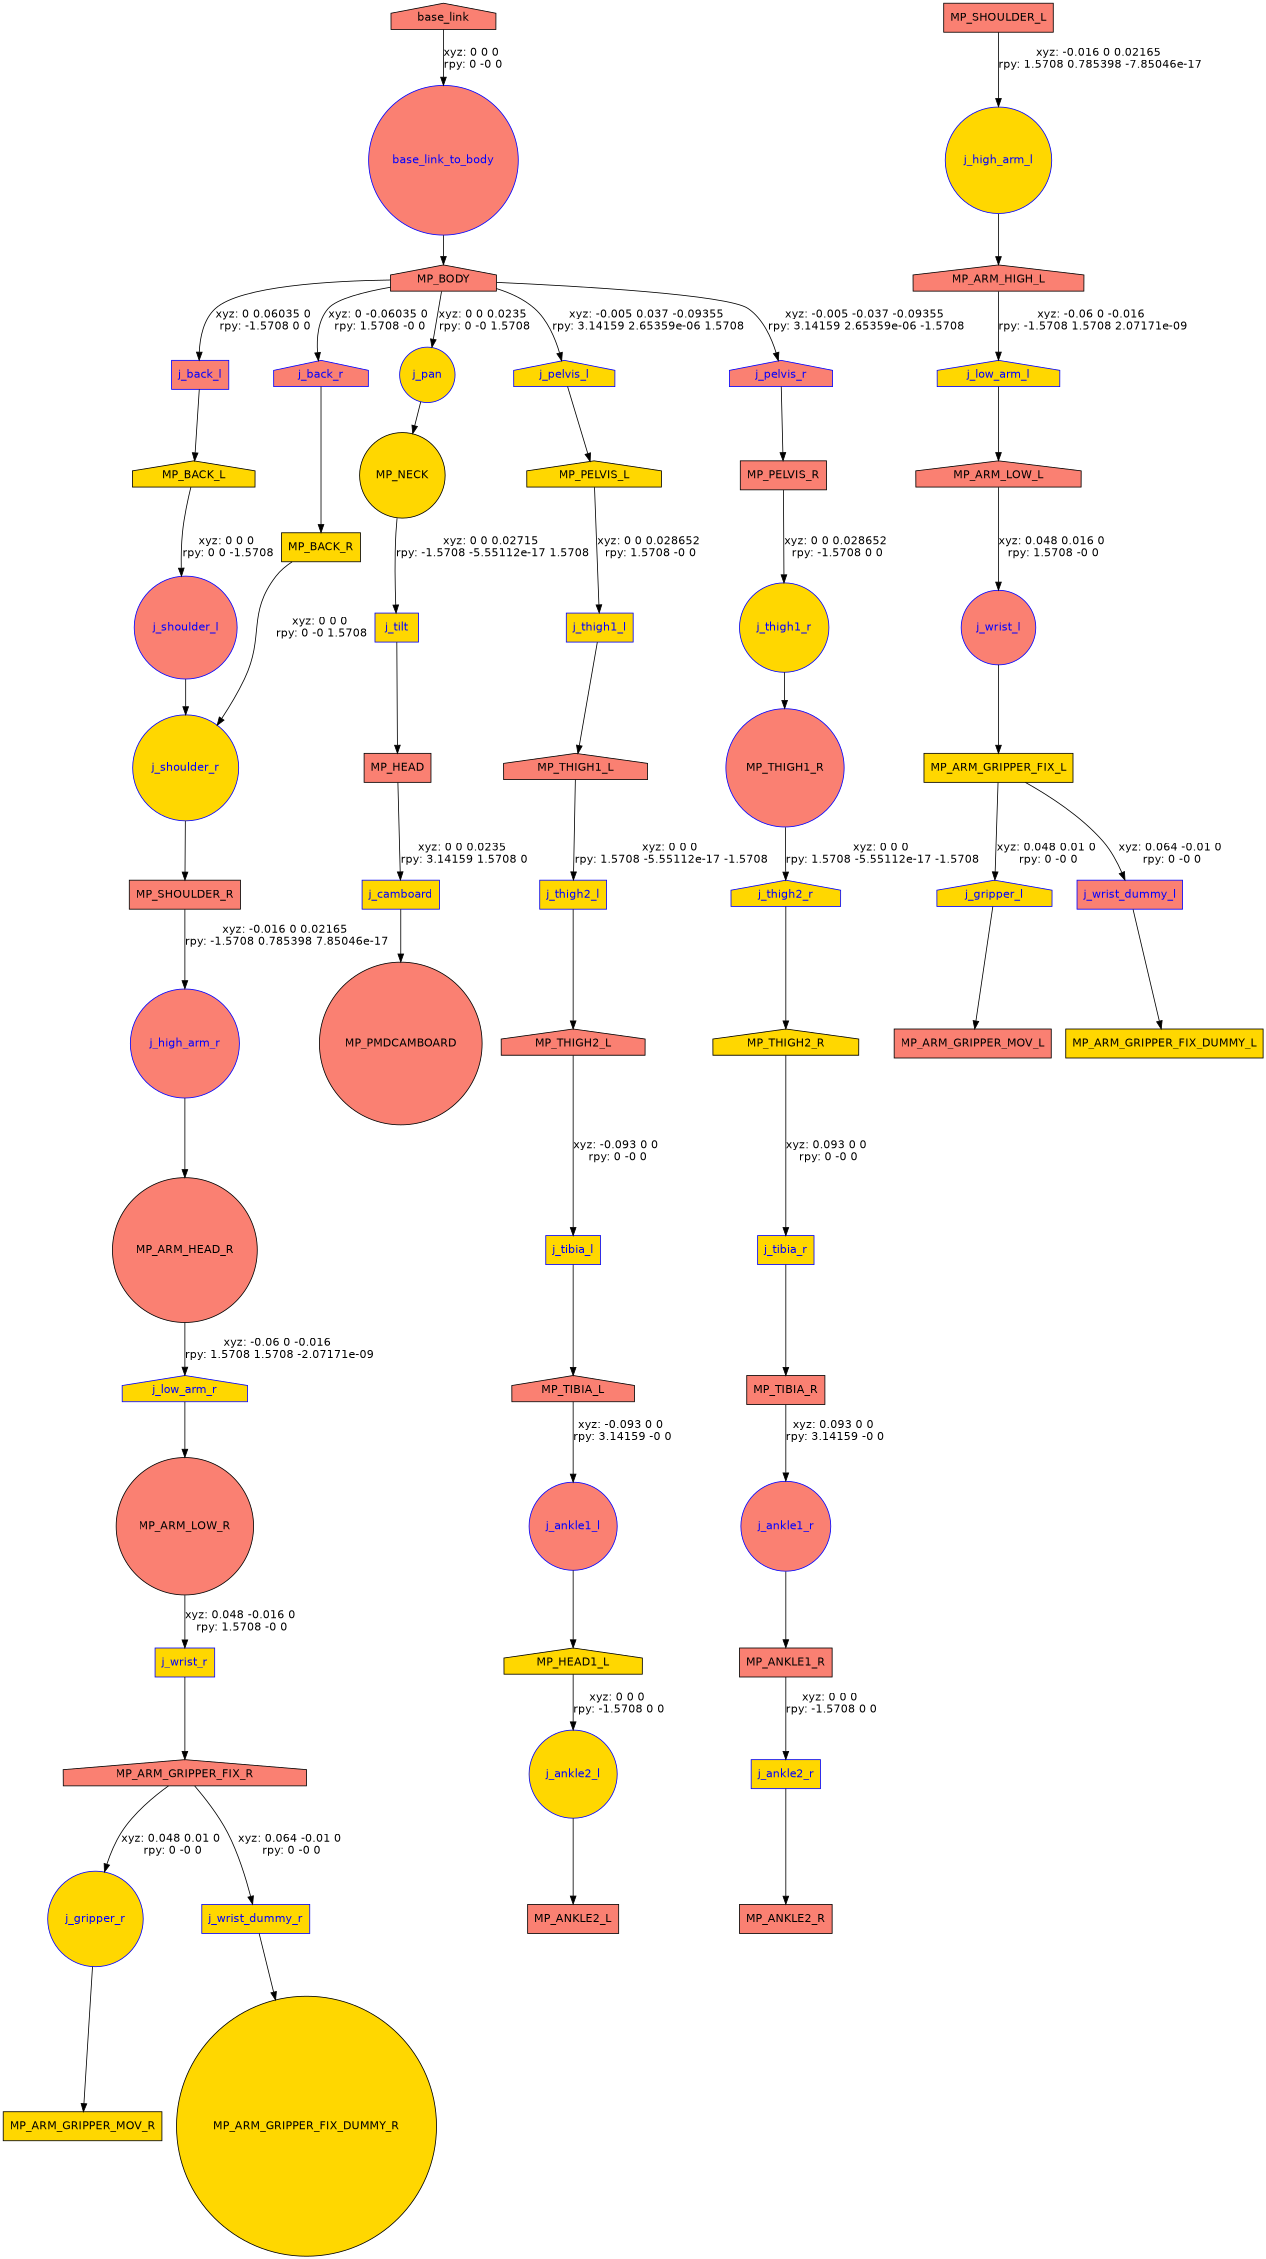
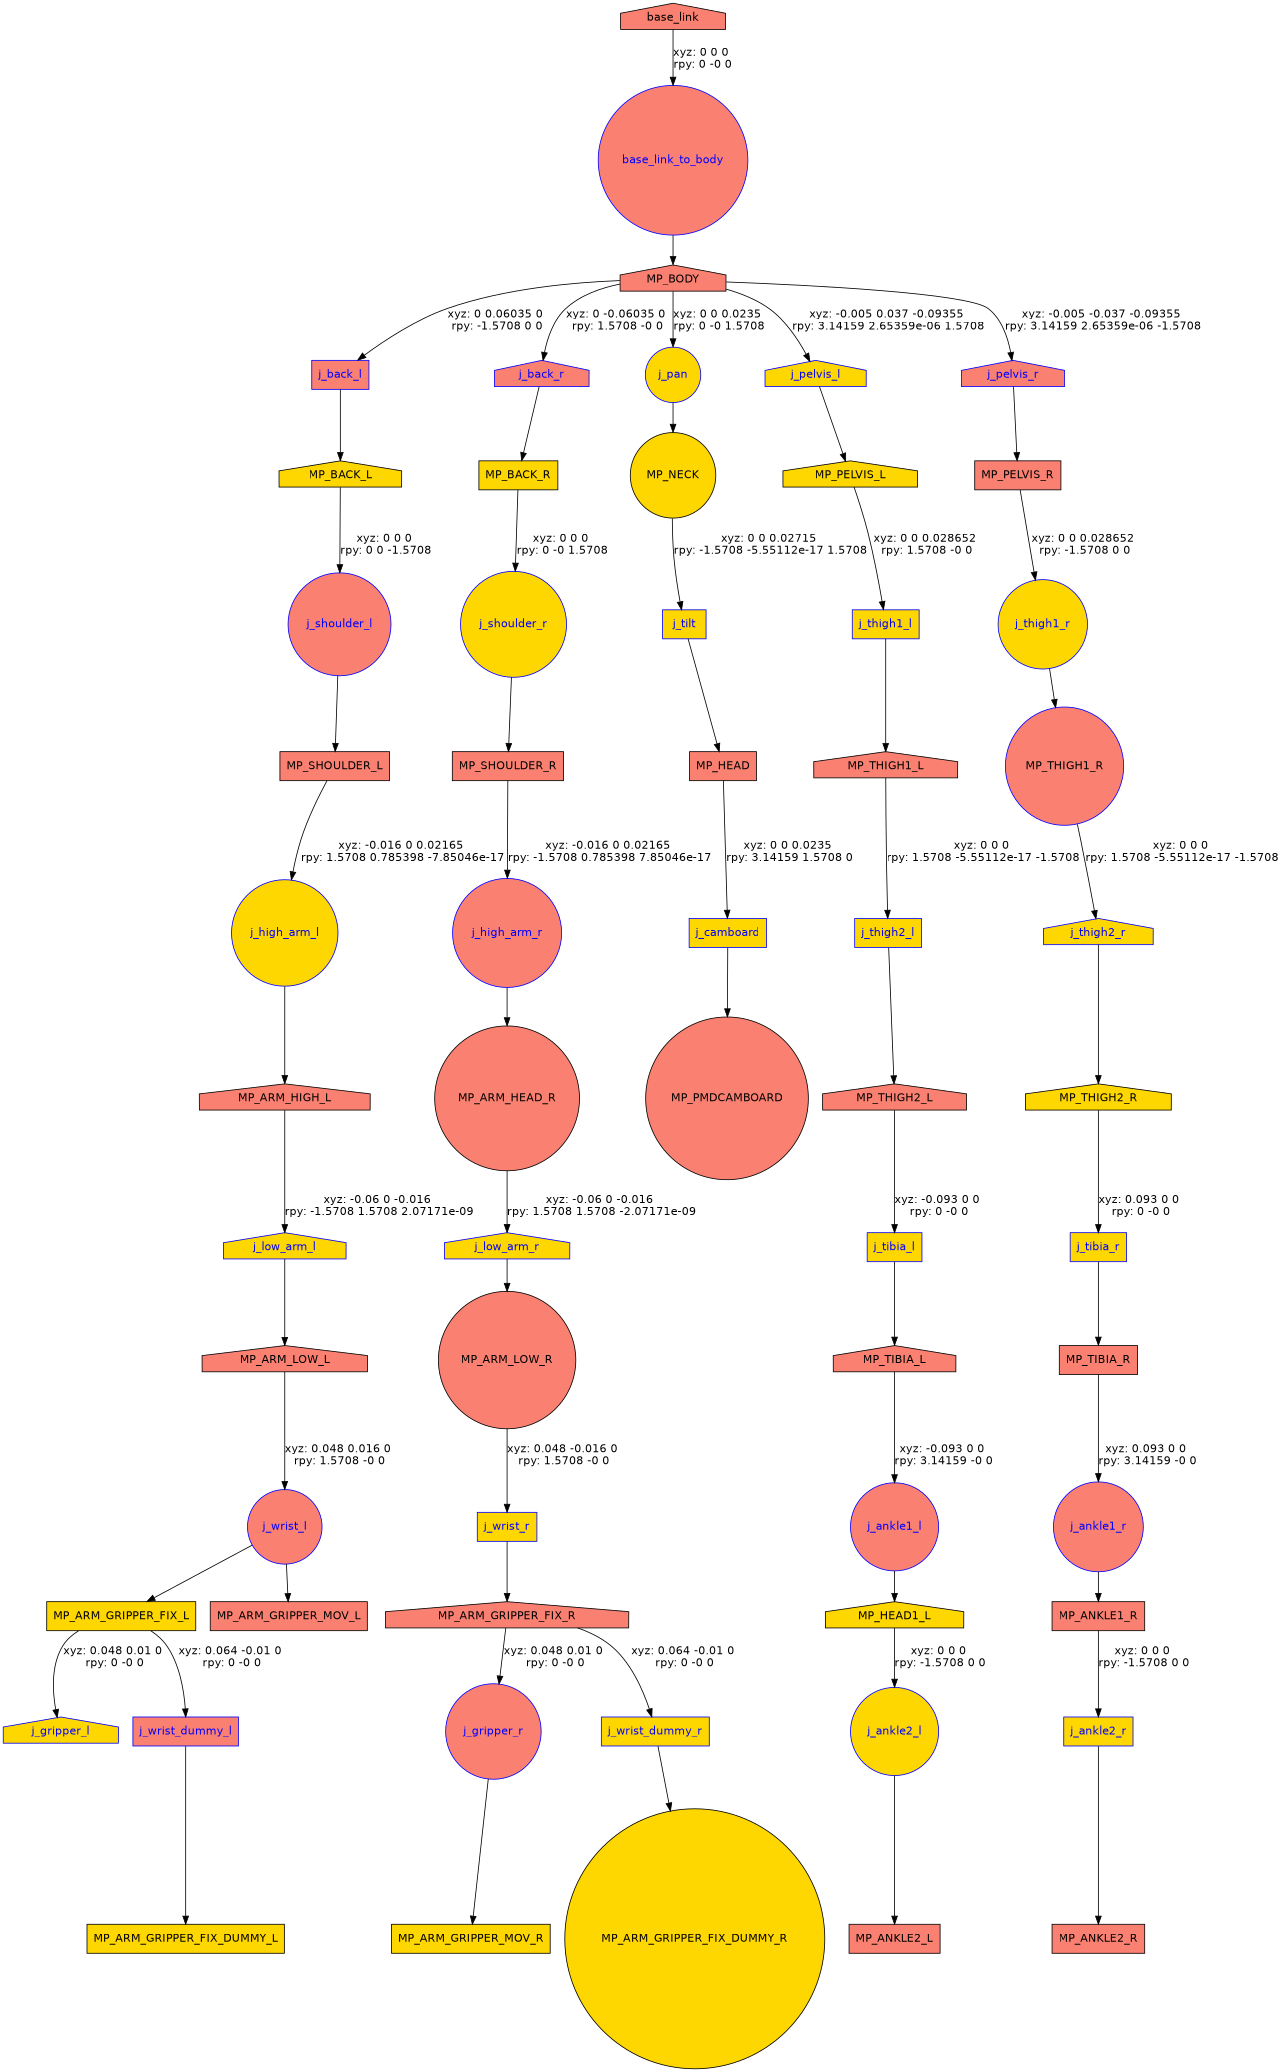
  digraph {
    fontname="DejaVu Sans"
    node [fillcolor=salmon fontname="DejaVu Sans" shape=box style=filled color=blue]
    edge [fontname="DejaVu Sans"]
    n1 [label=base_link shape=house color=""]
    base_link_to_body [fontcolor=blue shape=circle]
    n3 [label=MP_BODY shape=house color=""]
    j_back_l [fontcolor=blue]
    j_back_r [fontcolor=blue shape=house]
    j_pan [fillcolor=gold fontcolor=blue shape=circle]
    j_pelvis_l [fillcolor=gold fontcolor=blue shape=house]
    j_pelvis_r [fontcolor=blue shape=house]
    n9 [fillcolor=gold label=MP_BACK_L shape=house color=""]
    n10 [fillcolor=gold label=MP_BACK_R color=""]
    n11 [fillcolor=gold label=MP_NECK shape=circle color=""]
    n12 [fillcolor=gold label=MP_PELVIS_L shape=house color=""]
    n13 [label=MP_PELVIS_R color=""]
    j_shoulder_l [fontcolor=blue shape=circle]
    n15 [label=MP_SHOULDER_L color=""]
    j_high_arm_l [fillcolor=gold fontcolor=blue shape=circle]
    n17 [label=MP_ARM_HIGH_L shape=house color=""]
    j_low_arm_l [fillcolor=gold fontcolor=blue shape=house]
    n19 [label=MP_ARM_LOW_L shape=house color=""]
    j_wrist_l [fontcolor=blue shape=circle]
    n21 [fillcolor=gold label=MP_ARM_GRIPPER_FIX_L color=""]
    j_gripper_l [fillcolor=gold fontcolor=blue shape=house]
    j_wrist_dummy_l [fontcolor=blue]
    n24 [label=MP_ARM_GRIPPER_MOV_L color=""]
    n25 [fillcolor=gold label=MP_ARM_GRIPPER_FIX_DUMMY_L color=""]
    j_shoulder_r [fillcolor=gold fontcolor=blue shape=circle]
    n27 [label=MP_SHOULDER_R color=""]
    j_high_arm_r [fontcolor=blue shape=circle]
    n29 [label=MP_ARM_HEAD_R shape=circle color=""]
    j_low_arm_r [fillcolor=gold fontcolor=blue shape=house]
    n31 [label=MP_ARM_LOW_R shape=circle color=""]
    j_wrist_r [fillcolor=gold fontcolor=blue]
    n33 [label=MP_ARM_GRIPPER_FIX_R shape=house color=""]
-   j_gripper_r [fillcolor=gold fontcolor=blue shape=circle]
+   j_gripper_r [fontcolor=blue shape=circle]
    j_wrist_dummy_r [fillcolor=gold fontcolor=blue]
    n36 [fillcolor=gold label=MP_ARM_GRIPPER_MOV_R color=""]
    n37 [fillcolor=gold label=MP_ARM_GRIPPER_FIX_DUMMY_R shape=circle color=""]
    j_tilt [fillcolor=gold fontcolor=blue]
    n39 [label=MP_HEAD color=""]
    j_camboard [fillcolor=gold fontcolor=blue]
    n41 [label=MP_PMDCAMBOARD shape=circle color=""]
    j_thigh1_l [fillcolor=gold fontcolor=blue]
    n43 [label=MP_THIGH1_L shape=house color=""]
    j_thigh2_l [fillcolor=gold fontcolor=blue]
    n45 [label=MP_THIGH2_L shape=house color=""]
    j_tibia_l [fillcolor=gold fontcolor=blue]
    n47 [label=MP_TIBIA_L shape=house color=""]
    j_ankle1_l [fontcolor=blue shape=circle]
    n49 [fillcolor=gold label=MP_HEAD1_L shape=house color=""]
    j_ankle2_l [fillcolor=gold fontcolor=blue shape=circle]
    n51 [label=MP_ANKLE2_L color=""]
    j_thigh1_r [fillcolor=gold fontcolor=blue shape=circle]
    n53 [label=MP_THIGH1_R shape=circle]
    j_thigh2_r [fillcolor=gold fontcolor=blue shape=house]
    n55 [fillcolor=gold label=MP_THIGH2_R shape=house color=""]
    j_tibia_r [fillcolor=gold fontcolor=blue]
    n57 [label=MP_TIBIA_R color=""]
    j_ankle1_r [fontcolor=blue shape=circle]
    n59 [label=MP_ANKLE1_R color=""]
    j_ankle2_r [fillcolor=gold fontcolor=blue]
    n61 [label=MP_ANKLE2_R color=""]
    n1 -> base_link_to_body [label="xyz: 0 0 0 \nrpy: 0 -0 0"]
    base_link_to_body -> n3
    n3 -> j_back_l [label="xyz: 0 0.06035 0 \nrpy: -1.5708 0 0"]
    n3 -> j_back_r [label="xyz: 0 -0.06035 0 \nrpy: 1.5708 -0 0"]
    n3 -> j_pan [label="xyz: 0 0 0.0235 \nrpy: 0 -0 1.5708"]
    n3 -> j_pelvis_l [label="xyz: -0.005 0.037 -0.09355 \nrpy: 3.14159 2.65359e-06 1.5708"]
    n3 -> j_pelvis_r [label="xyz: -0.005 -0.037 -0.09355 \nrpy: 3.14159 2.65359e-06 -1.5708"]
    j_back_l -> n9
    j_back_r -> n10
    j_pan -> n11
    j_pelvis_l -> n12
    j_pelvis_r -> n13
    n9 -> j_shoulder_l [label="xyz: 0 0 0 \nrpy: 0 0 -1.5708"]
    n10 -> j_shoulder_r [label="xyz: 0 0 0 \nrpy: 0 -0 1.5708"]
    n11 -> j_tilt [label="xyz: 0 0 0.02715 \nrpy: -1.5708 -5.55112e-17 1.5708"]
    n12 -> j_thigh1_l [label="xyz: 0 0 0.028652 \nrpy: 1.5708 -0 0"]
    n13 -> j_thigh1_r [label="xyz: 0 0 0.028652 \nrpy: -1.5708 0 0"]
-   j_shoulder_l -> j_shoulder_r
+   j_shoulder_l -> n15
    n15 -> j_high_arm_l [label="xyz: -0.016 0 0.02165 \nrpy: 1.5708 0.785398 -7.85046e-17"]
    j_high_arm_l -> n17
    n17 -> j_low_arm_l [label="xyz: -0.06 0 -0.016 \nrpy: -1.5708 1.5708 2.07171e-09"]
    j_low_arm_l -> n19
    n19 -> j_wrist_l [label="xyz: 0.048 0.016 0 \nrpy: 1.5708 -0 0"]
    j_wrist_l -> n21
    n21 -> j_gripper_l [label="xyz: 0.048 0.01 0 \nrpy: 0 -0 0"]
    n21 -> j_wrist_dummy_l [label="xyz: 0.064 -0.01 0 \nrpy: 0 -0 0"]
-   j_gripper_l -> n24
+   j_wrist_l -> n24
    j_wrist_dummy_l -> n25
    j_shoulder_r -> n27
    n27 -> j_high_arm_r [label="xyz: -0.016 0 0.02165 \nrpy: -1.5708 0.785398 7.85046e-17"]
    j_high_arm_r -> n29
    n29 -> j_low_arm_r [label="xyz: -0.06 0 -0.016 \nrpy: 1.5708 1.5708 -2.07171e-09"]
    j_low_arm_r -> n31
    n31 -> j_wrist_r [label="xyz: 0.048 -0.016 0 \nrpy: 1.5708 -0 0"]
    j_wrist_r -> n33
    n33 -> j_gripper_r [label="xyz: 0.048 0.01 0 \nrpy: 0 -0 0"]
    n33 -> j_wrist_dummy_r [label="xyz: 0.064 -0.01 0 \nrpy: 0 -0 0"]
    j_gripper_r -> n36
    j_wrist_dummy_r -> n37
    j_tilt -> n39
    n39 -> j_camboard [label="xyz: 0 0 0.0235 \nrpy: 3.14159 1.5708 0"]
    j_camboard -> n41
    j_thigh1_l -> n43
    n43 -> j_thigh2_l [label="xyz: 0 0 0 \nrpy: 1.5708 -5.55112e-17 -1.5708"]
    j_thigh2_l -> n45
    n45 -> j_tibia_l [label="xyz: -0.093 0 0 \nrpy: 0 -0 0"]
    j_tibia_l -> n47
    n47 -> j_ankle1_l [label="xyz: -0.093 0 0 \nrpy: 3.14159 -0 0"]
    j_ankle1_l -> n49
    n49 -> j_ankle2_l [label="xyz: 0 0 0 \nrpy: -1.5708 0 0"]
    j_ankle2_l -> n51
    j_thigh1_r -> n53
    n53 -> j_thigh2_r [label="xyz: 0 0 0 \nrpy: 1.5708 -5.55112e-17 -1.5708"]
    j_thigh2_r -> n55
    n55 -> j_tibia_r [label="xyz: 0.093 0 0 \nrpy: 0 -0 0"]
    j_tibia_r -> n57
    n57 -> j_ankle1_r [label="xyz: 0.093 0 0 \nrpy: 3.14159 -0 0"]
    j_ankle1_r -> n59
    n59 -> j_ankle2_r [label="xyz: 0 0 0 \nrpy: -1.5708 0 0"]
    j_ankle2_r -> n61
  }
